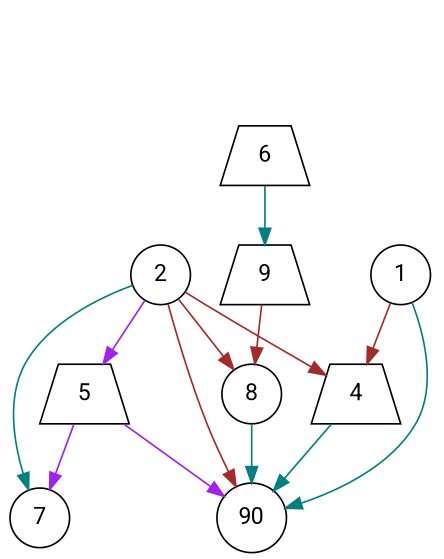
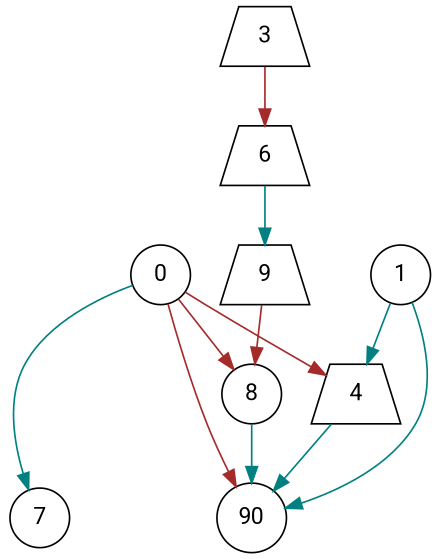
  digraph {
    "Duplicate states"=4498
    "Max states in OPEN"=555
    Modes="60000ms; partial expansion, ; Pruning: processor isomorphism, processor normalisation, task equivalence, equivalent schedule 2, ; F-value: new, DRT, ; Optimisation: list scheduling, "
    "Node concurrency"=-1
    "Number of processors"=16
    "Pruned using list schedule length"=25248
    "States removed from OPEN"=5379
    "Time to schedule (ms)"=436
    "Total idle time"=22
    "Total schedule length"=34
    "Total sequential time"=63
    "Total states created"=35633
    fontname=Roboto
    node ["Finish time"=21 Processor=1 "Start time"=0 Weight=7 fontname=Roboto shape=circle]
    edge [Weight=8 color=teal fontname=Roboto]
    1 ["Finish time"=7 Processor=0]
    4 [Processor=0 "Start time"=11 Weight=10 shape=trapezium]
    n3 ["Finish time"=30 "Start time"=27 Weight=3 label=90]
-   2 ["Finish time"=6 Weight=6]
-   5 ["Start time"=19 Weight=2 shape=trapezium]
+   2 ["Finish time"=6 Weight=6 label=0]
    7 ["Finish time"=27 "Start time"=21 Weight=6]
    8 ["Finish time"=19 "Start time"=9 Weight=10]
+   3 ["Finish time"=9 "Start time"=6 Weight=3 shape=trapezium]
    6 ["Finish time"=24 Processor=2 "Start time"=17 shape=trapezium]
    9 ["Finish time"=34 Processor=2 "Start time"=25 Weight=9 shape=trapezium]
-   1 -> 4 [Weight=3 color=brown]
+   1 -> 4 [Weight=3]
    1 -> n3 [Weight=12]
    4 -> n3 [Weight=4]
    2 -> 4 [Weight=5 color=brown]
    2 -> n3 [Weight=9 color=brown]
-   2 -> 5 [color=purple]
    2 -> 7 [Weight=13]
    2 -> 8 [Weight=12 color=brown]
-   5 -> n3 [Weight=5 color=purple]
-   5 -> 7 [color=purple]
    8 -> n3 [Weight=13]
+   3 -> 6 [color=brown]
    6 -> 9 [Weight=9]
    9 -> 8 [Weight=6 color=brown]
  }
